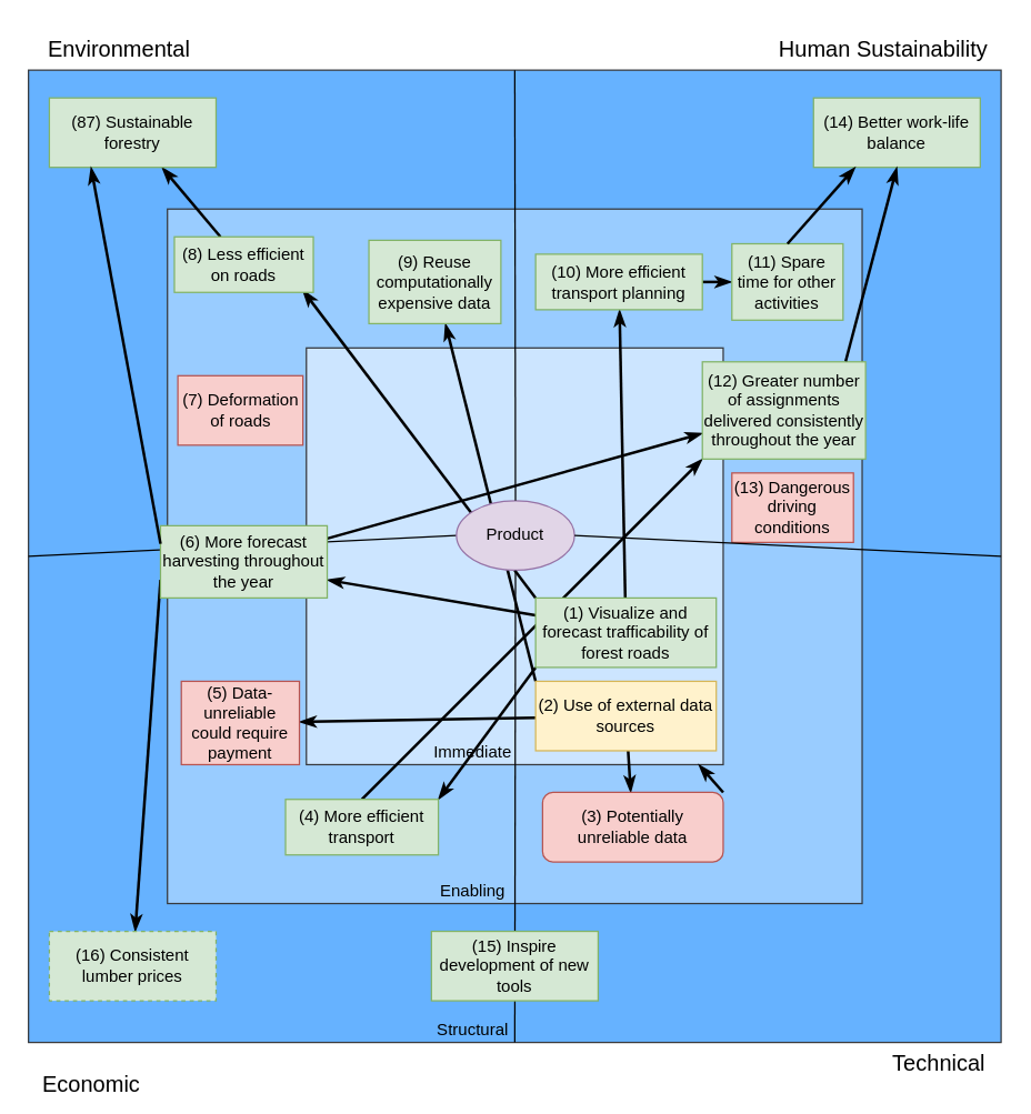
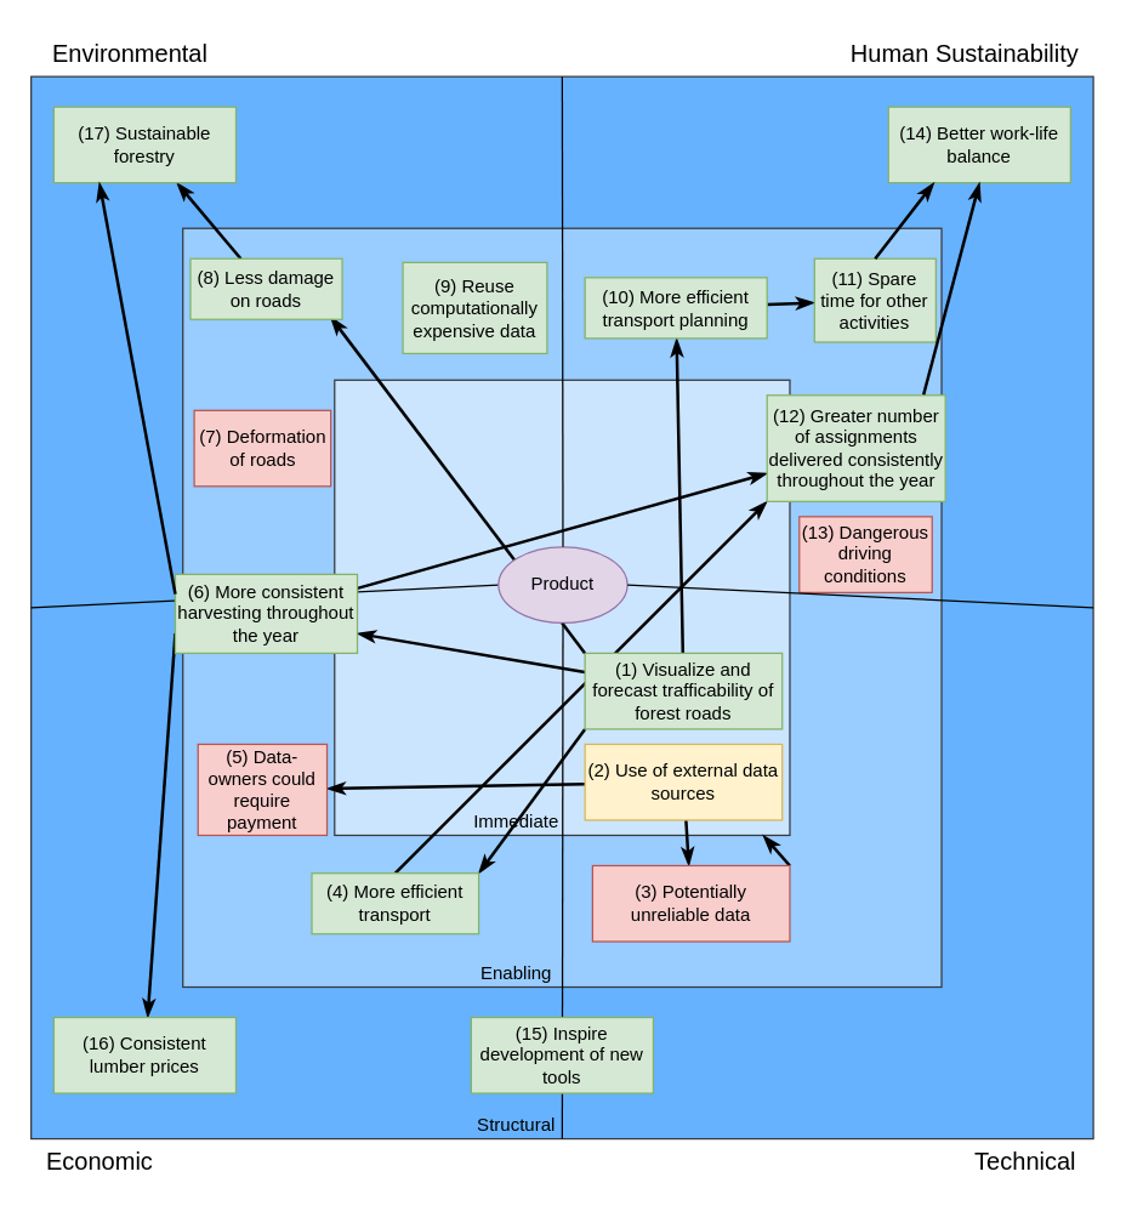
  <mxCell id="0" />
  <mxCell id="1" parent="0" />
  <mxCell id="2" value="Structural" style="aspect=fixed;fillColor=#66B2FF;strokeColor=#36393d;verticalAlign=bottom;align=center;spacingBottom=0;spacingRight=60;labelPosition=center;verticalLabelPosition=middle;horizontal=1;html=1;whiteSpace=wrap;textShadow=0;labelBorderColor=none;labelBackgroundColor=none;textDirection=rtl;" parent="1" vertex="1"><mxGeometry x="20" y="50" width="700" height="700" as="geometry" /></mxCell>
  <mxCell id="3" value="Enabling" style="aspect=fixed;fillColor=#99CCFF;strokeColor=#36393d;verticalAlign=bottom;align=center;spacingBottom=0;spacingRight=60;labelPosition=center;verticalLabelPosition=middle;horizontal=1;html=1;whiteSpace=wrap;textShadow=0;labelBorderColor=none;labelBackgroundColor=none;textDirection=rtl;" parent="1" vertex="1"><mxGeometry x="120" y="150" width="500" height="500" as="geometry" /></mxCell>
  <mxCell id="4" value="Immediate" style="aspect=fixed;fillColor=#CCE5FF;strokeColor=#36393d;verticalAlign=bottom;align=center;spacingBottom=0;spacingRight=60;labelPosition=center;verticalLabelPosition=middle;horizontal=1;html=1;whiteSpace=wrap;textShadow=0;labelBorderColor=none;labelBackgroundColor=none;textDirection=rtl;" parent="1" vertex="1"><mxGeometry x="220" y="250" width="300" height="300" as="geometry" /></mxCell>
  <mxCell id="5" value="" style="endArrow=none;html=1;rounded=0;exitX=0;exitY=0.5;exitDx=0;exitDy=0;entryX=0;entryY=0.5;entryDx=0;entryDy=0;editable=0;movable=1;resizable=1;rotatable=1;deletable=1;locked=0;connectable=1;endFill=1;startFill=0;" parent="1" source="2" target="19" edge="1"><mxGeometry width="50" height="50" relative="1" as="geometry"><mxPoint x="315" y="440" as="sourcePoint" /><mxPoint x="365" y="390" as="targetPoint" /></mxGeometry></mxCell>
  <mxCell id="6" style="rounded=0;orthogonalLoop=1;jettySize=auto;html=1;elbow=vertical;curved=0;entryX=1;entryY=0.75;entryDx=0;entryDy=0;exitX=0;exitY=0.25;exitDx=0;exitDy=0;strokeWidth=2;jumpStyle=none;endArrow=classicThin;endFill=1;" parent="1" source="20" target="30" edge="1"><mxGeometry relative="1" as="geometry" /></mxCell>
  <mxCell id="7" style="rounded=0;orthogonalLoop=1;jettySize=auto;html=1;elbow=vertical;curved=0;exitX=0;exitY=1;exitDx=0;exitDy=0;entryX=1;entryY=0;entryDx=0;entryDy=0;strokeWidth=2;jumpStyle=none;endArrow=classicThin;endFill=1;" parent="1" source="20" target="25" edge="1"><mxGeometry relative="1" as="geometry" /></mxCell>
  <mxCell id="8" style="rounded=0;orthogonalLoop=1;jettySize=auto;html=1;elbow=vertical;curved=0;exitX=0;exitY=0;exitDx=0;exitDy=0;strokeWidth=2;jumpStyle=none;endArrow=classicThin;endFill=1;entryX=0.923;entryY=0.958;entryDx=0;entryDy=0;entryPerimeter=0;" parent="1" source="20" target="26" edge="1"><mxGeometry relative="1" as="geometry"><mxPoint x="211" y="210" as="targetPoint" /></mxGeometry></mxCell>
  <mxCell id="9" style="rounded=0;orthogonalLoop=1;jettySize=auto;html=1;elbow=vertical;curved=0;strokeWidth=2;jumpStyle=none;endArrow=classicThin;endFill=1;" parent="1" source="20" target="31" edge="1"><mxGeometry relative="1" as="geometry" /></mxCell>
  <mxCell id="10" style="rounded=0;orthogonalLoop=1;jettySize=auto;html=1;elbow=vertical;curved=0;entryX=0;entryY=1;entryDx=0;entryDy=0;exitX=0.5;exitY=0;exitDx=0;exitDy=0;strokeWidth=2;jumpStyle=none;endArrow=classicThin;endFill=1;" parent="1" source="25" target="38" edge="1"><mxGeometry relative="1" as="geometry" /></mxCell>
  <mxCell id="11" style="rounded=0;orthogonalLoop=1;jettySize=auto;html=1;elbow=vertical;curved=0;strokeWidth=2;jumpStyle=none;endArrow=classicThin;endFill=1;" parent="1" source="26" target="27" edge="1"><mxGeometry relative="1" as="geometry" /></mxCell>
  <mxCell id="12" style="rounded=0;orthogonalLoop=1;jettySize=auto;html=1;elbow=vertical;curved=0;exitX=0;exitY=0.75;exitDx=0;exitDy=0;strokeWidth=2;jumpStyle=none;endArrow=classicThin;endFill=1;" parent="1" source="30" target="29" edge="1"><mxGeometry relative="1" as="geometry" /></mxCell>
  <mxCell id="13" style="rounded=0;orthogonalLoop=1;jettySize=auto;html=1;elbow=vertical;curved=0;strokeWidth=2;jumpStyle=none;endArrow=classicThin;endFill=1;" parent="1" source="30" target="38" edge="1"><mxGeometry relative="1" as="geometry" /></mxCell>
  <mxCell id="14" style="rounded=0;orthogonalLoop=1;jettySize=auto;html=1;elbow=vertical;curved=0;strokeWidth=2;jumpStyle=none;endArrow=classicThin;endFill=1;" parent="1" source="31" target="32" edge="1"><mxGeometry relative="1" as="geometry" /></mxCell>
- <mxCell id="15" style="rounded=0;orthogonalLoop=1;jettySize=auto;html=1;elbow=vertical;curved=0;exitX=0;exitY=0;exitDx=0;exitDy=0;strokeWidth=2;jumpStyle=none;endArrow=classicThin;endFill=1;" parent="1" source="33" target="34" edge="1"><mxGeometry relative="1" as="geometry" /></mxCell>
  <mxCell id="16" style="rounded=0;orthogonalLoop=1;jettySize=auto;html=1;elbow=vertical;curved=0;strokeWidth=2;jumpStyle=none;endArrow=classicThin;endFill=1;" parent="1" source="33" target="35" edge="1"><mxGeometry relative="1" as="geometry" /></mxCell>
  <mxCell id="17" style="rounded=0;orthogonalLoop=1;jettySize=auto;html=1;elbow=vertical;curved=0;strokeWidth=2;jumpStyle=none;endArrow=classicThin;endFill=1;" parent="1" source="33" target="37" edge="1"><mxGeometry relative="1" as="geometry" /></mxCell>
  <mxCell id="18" style="rounded=0;orthogonalLoop=1;jettySize=auto;html=1;elbow=vertical;curved=0;exitX=1;exitY=0;exitDx=0;exitDy=0;strokeWidth=2;jumpStyle=none;endArrow=classicThin;endFill=1;" parent="1" source="35" target="4" edge="1"><mxGeometry relative="1" as="geometry" /></mxCell>
  <mxCell id="19" value="Product" style="ellipse;whiteSpace=wrap;html=1;fillColor=#e1d5e7;strokeColor=#9673a6;" parent="1" vertex="1"><mxGeometry x="328" y="360" width="85" height="50" as="geometry" /></mxCell>
  <mxCell id="20" value="(1) Visualize and forecast trafficability of forest roads" style="rounded=0;whiteSpace=wrap;html=1;fillColor=#d5e8d4;strokeColor=#82b366;" parent="1" vertex="1"><mxGeometry x="385" y="430" width="130" height="50" as="geometry" /></mxCell>
  <mxCell id="21" value="Human Sustainability" style="text;html=1;align=center;verticalAlign=middle;resizable=0;points=[];autosize=1;strokeColor=none;fillColor=none;fontSize=16;" parent="1" vertex="1"><mxGeometry x="550" y="20" width="170" height="30" as="geometry" /></mxCell>
  <mxCell id="22" value="Environmental" style="text;html=1;align=center;verticalAlign=middle;resizable=0;points=[];autosize=1;strokeColor=none;fillColor=none;fontSize=16;" parent="1" vertex="1"><mxGeometry x="20" y="20" width="130" height="30" as="geometry" /></mxCell>
  <mxCell id="23" value="Technical" style="text;html=1;align=center;verticalAlign=middle;resizable=0;points=[];autosize=1;strokeColor=none;fillColor=none;fontSize=16;" parent="1" vertex="1"><mxGeometry x="630" y="750" width="90" height="30" as="geometry" /></mxCell>
- <mxCell id="24" value="Economic" style="text;html=1;align=center;verticalAlign=middle;resizable=0;points=[];autosize=1;strokeColor=none;fillColor=none;fontSize=16;" parent="1" vertex="1"><mxGeometry x="20" y="765" width="90" height="30" as="geometry" /></mxCell>
+ <mxCell id="24" value="Economic" style="text;html=1;align=center;verticalAlign=middle;resizable=0;points=[];autosize=1;strokeColor=none;fillColor=none;fontSize=16;" parent="1" vertex="1"><mxGeometry x="20" y="750" width="90" height="30" as="geometry" /></mxCell>
  <mxCell id="25" value="(4) More efficient transport" style="rounded=0;whiteSpace=wrap;html=1;fillColor=#d5e8d4;strokeColor=#82b366;" parent="1" vertex="1"><mxGeometry x="205" y="575" width="110" height="40" as="geometry" /></mxCell>
- <mxCell id="26" value="(8) Less efficient on roads" style="rounded=0;whiteSpace=wrap;html=1;fillColor=#d5e8d4;strokeColor=#82b366;" parent="1" vertex="1"><mxGeometry x="125" y="170" width="100" height="40" as="geometry" /></mxCell>
- <mxCell id="27" value="(87) Sustainable forestry" style="rounded=0;whiteSpace=wrap;html=1;fillColor=#d5e8d4;strokeColor=#82b366;" parent="1" vertex="1"><mxGeometry x="35" y="70" width="120" height="50" as="geometry" /></mxCell>
+ <mxCell id="26" value="(8) Less damage on roads" style="rounded=0;whiteSpace=wrap;html=1;fillColor=#d5e8d4;strokeColor=#82b366;" parent="1" vertex="1"><mxGeometry x="125" y="170" width="100" height="40" as="geometry" /></mxCell>
+ <mxCell id="27" value="(17) Sustainable forestry" style="rounded=0;whiteSpace=wrap;html=1;fillColor=#d5e8d4;strokeColor=#82b366;" parent="1" vertex="1"><mxGeometry x="35" y="70" width="120" height="50" as="geometry" /></mxCell>
  <mxCell id="28" value="(7) Deformation of roads" style="rounded=0;whiteSpace=wrap;html=1;fillColor=#f8cecc;strokeColor=#b85450;" parent="1" vertex="1"><mxGeometry x="127.5" y="270" width="90" height="50" as="geometry" /></mxCell>
- <mxCell id="29" value="(16) Consistent lumber prices" style="rounded=0;whiteSpace=wrap;html=1;fillColor=#d5e8d4;strokeColor=#82b366;dashed=1;" parent="1" vertex="1"><mxGeometry x="35" y="670" width="120" height="50" as="geometry" /></mxCell>
- <mxCell id="30" value="(6) More forecast harvesting throughout the year" style="rounded=0;whiteSpace=wrap;html=1;fillColor=#d5e8d4;strokeColor=#82b366;" parent="1" vertex="1"><mxGeometry x="115" y="378" width="120" height="52" as="geometry" /></mxCell>
+ <mxCell id="29" value="(16) Consistent lumber prices" style="rounded=0;whiteSpace=wrap;html=1;fillColor=#d5e8d4;strokeColor=#82b366;" parent="1" vertex="1"><mxGeometry x="35" y="670" width="120" height="50" as="geometry" /></mxCell>
+ <mxCell id="30" value="(6) More consistent harvesting throughout the year" style="rounded=0;whiteSpace=wrap;html=1;fillColor=#d5e8d4;strokeColor=#82b366;" parent="1" vertex="1"><mxGeometry x="115" y="378" width="120" height="52" as="geometry" /></mxCell>
  <mxCell id="31" value="(10) More efficient transport planning" style="rounded=0;whiteSpace=wrap;html=1;fillColor=#d5e8d4;strokeColor=#82b366;" parent="1" vertex="1"><mxGeometry x="385" y="182.5" width="120" height="40" as="geometry" /></mxCell>
- <mxCell id="32" value="(11) Spare time for other activities" style="rounded=0;whiteSpace=wrap;html=1;fillColor=#d5e8d4;strokeColor=#82b366;" parent="1" vertex="1"><mxGeometry x="526.25" y="175" width="80" height="55" as="geometry" /></mxCell>
+ <mxCell id="32" value="(11) Spare time for other activities" style="rounded=0;whiteSpace=wrap;html=1;fillColor=#d5e8d4;strokeColor=#82b366;" parent="1" vertex="1"><mxGeometry x="536.25" y="170" width="80" height="55" as="geometry" /></mxCell>
  <mxCell id="33" value="(2) Use of external data sources" style="rounded=0;whiteSpace=wrap;html=1;fillColor=#fff2cc;strokeColor=#d6b656;" parent="1" vertex="1"><mxGeometry x="385" y="490" width="130" height="50" as="geometry" /></mxCell>
  <mxCell id="34" value="(9) Reuse computationally expensive data" style="rounded=0;whiteSpace=wrap;html=1;fillColor=#d5e8d4;strokeColor=#82b366;" parent="1" vertex="1"><mxGeometry x="265" y="172.5" width="95" height="60" as="geometry" /></mxCell>
- <mxCell id="35" value="(3) Potentially unreliable data" style="whiteSpace=wrap;html=1;fillColor=#f8cecc;strokeColor=#b85450;rounded=1;" parent="1" vertex="1"><mxGeometry x="390" y="570" width="130" height="50" as="geometry" /></mxCell>
+ <mxCell id="35" value="(3) Potentially unreliable data" style="rounded=0;whiteSpace=wrap;html=1;fillColor=#f8cecc;strokeColor=#b85450;" parent="1" vertex="1"><mxGeometry x="390" y="570" width="130" height="50" as="geometry" /></mxCell>
  <mxCell id="36" value="(13) Dangerous driving conditions" style="rounded=0;whiteSpace=wrap;html=1;fillColor=#f8cecc;strokeColor=#b85450;" parent="1" vertex="1"><mxGeometry x="526.25" y="340" width="87.5" height="50" as="geometry" /></mxCell>
- <mxCell id="37" value="(5) Data-unreliable could require payment" style="rounded=0;whiteSpace=wrap;html=1;fillColor=#f8cecc;strokeColor=#b85450;" parent="1" vertex="1"><mxGeometry x="130" y="490" width="85" height="60" as="geometry" /></mxCell>
+ <mxCell id="37" value="(5) Data-owners could require payment" style="rounded=0;whiteSpace=wrap;html=1;fillColor=#f8cecc;strokeColor=#b85450;" parent="1" vertex="1"><mxGeometry x="130" y="490" width="85" height="60" as="geometry" /></mxCell>
  <mxCell id="38" value="(12) Greater number of assignments delivered consistently throughout the year" style="rounded=0;whiteSpace=wrap;html=1;fillColor=#d5e8d4;strokeColor=#82b366;" parent="1" vertex="1"><mxGeometry x="505" y="260" width="117.5" height="70" as="geometry" /></mxCell>
  <mxCell id="39" value="" style="endArrow=none;html=1;rounded=0;exitX=0.5;exitY=0;exitDx=0;exitDy=0;entryX=0.5;entryY=0;entryDx=0;entryDy=0;editable=0;movable=1;resizable=1;rotatable=1;deletable=1;locked=0;connectable=1;endFill=1;startFill=0;" parent="1" source="2" target="19" edge="1"><mxGeometry width="50" height="50" relative="1" as="geometry"><mxPoint x="30" y="410" as="sourcePoint" /><mxPoint x="338" y="410" as="targetPoint" /></mxGeometry></mxCell>
  <mxCell id="40" value="" style="endArrow=none;html=1;rounded=0;exitX=0.5;exitY=1;exitDx=0;exitDy=0;entryX=0.5;entryY=1;entryDx=0;entryDy=0;editable=0;movable=1;resizable=1;rotatable=1;deletable=1;locked=0;connectable=1;endFill=1;startFill=0;" parent="1" source="2" target="19" edge="1"><mxGeometry width="50" height="50" relative="1" as="geometry"><mxPoint x="40" y="420" as="sourcePoint" /><mxPoint x="348" y="420" as="targetPoint" /></mxGeometry></mxCell>
  <mxCell id="41" value="" style="endArrow=none;html=1;rounded=0;exitX=1;exitY=0.5;exitDx=0;exitDy=0;entryX=1;entryY=0.5;entryDx=0;entryDy=0;editable=0;movable=1;resizable=1;rotatable=1;deletable=1;locked=0;connectable=1;endFill=1;startFill=0;" parent="1" source="2" target="19" edge="1"><mxGeometry width="50" height="50" relative="1" as="geometry"><mxPoint x="50" y="430" as="sourcePoint" /><mxPoint x="358" y="430" as="targetPoint" /></mxGeometry></mxCell>
  <mxCell id="42" style="rounded=0;orthogonalLoop=1;jettySize=auto;html=1;elbow=vertical;curved=0;exitX=0;exitY=0.25;exitDx=0;exitDy=0;strokeWidth=2;jumpStyle=none;endArrow=classicThin;endFill=1;entryX=0.25;entryY=1;entryDx=0;entryDy=0;" edge="1" parent="1" source="30" target="27"><mxGeometry relative="1" as="geometry"><mxPoint x="125" y="440" as="sourcePoint" /><mxPoint x="107" y="690" as="targetPoint" /></mxGeometry></mxCell>
  <mxCell id="43" value="(15) Inspire development of new tools" style="rounded=0;whiteSpace=wrap;html=1;fillColor=#d5e8d4;strokeColor=#82b366;" vertex="1" parent="1"><mxGeometry x="310" y="670" width="120" height="50" as="geometry" /></mxCell>
  <mxCell id="44" value="(14) Better work-life balance" style="rounded=0;whiteSpace=wrap;html=1;fillColor=#d5e8d4;strokeColor=#82b366;" vertex="1" parent="1"><mxGeometry x="585" y="70" width="120" height="50" as="geometry" /></mxCell>
  <mxCell id="45" style="rounded=0;orthogonalLoop=1;jettySize=auto;html=1;elbow=vertical;curved=0;strokeWidth=2;jumpStyle=none;endArrow=classicThin;endFill=1;entryX=0.25;entryY=1;entryDx=0;entryDy=0;exitX=0.5;exitY=0;exitDx=0;exitDy=0;" edge="1" parent="1" source="32" target="44"><mxGeometry relative="1" as="geometry"><mxPoint x="515" y="213" as="sourcePoint" /><mxPoint x="536" y="213" as="targetPoint" /></mxGeometry></mxCell>
  <mxCell id="46" style="rounded=0;orthogonalLoop=1;jettySize=auto;html=1;elbow=vertical;curved=0;strokeWidth=2;jumpStyle=none;endArrow=classicThin;endFill=1;entryX=0.5;entryY=1;entryDx=0;entryDy=0;exitX=0.878;exitY=-0.006;exitDx=0;exitDy=0;exitPerimeter=0;" edge="1" parent="1" source="38" target="44"><mxGeometry relative="1" as="geometry"><mxPoint x="576" y="185" as="sourcePoint" /><mxPoint x="625" y="130" as="targetPoint" /></mxGeometry></mxCell>
